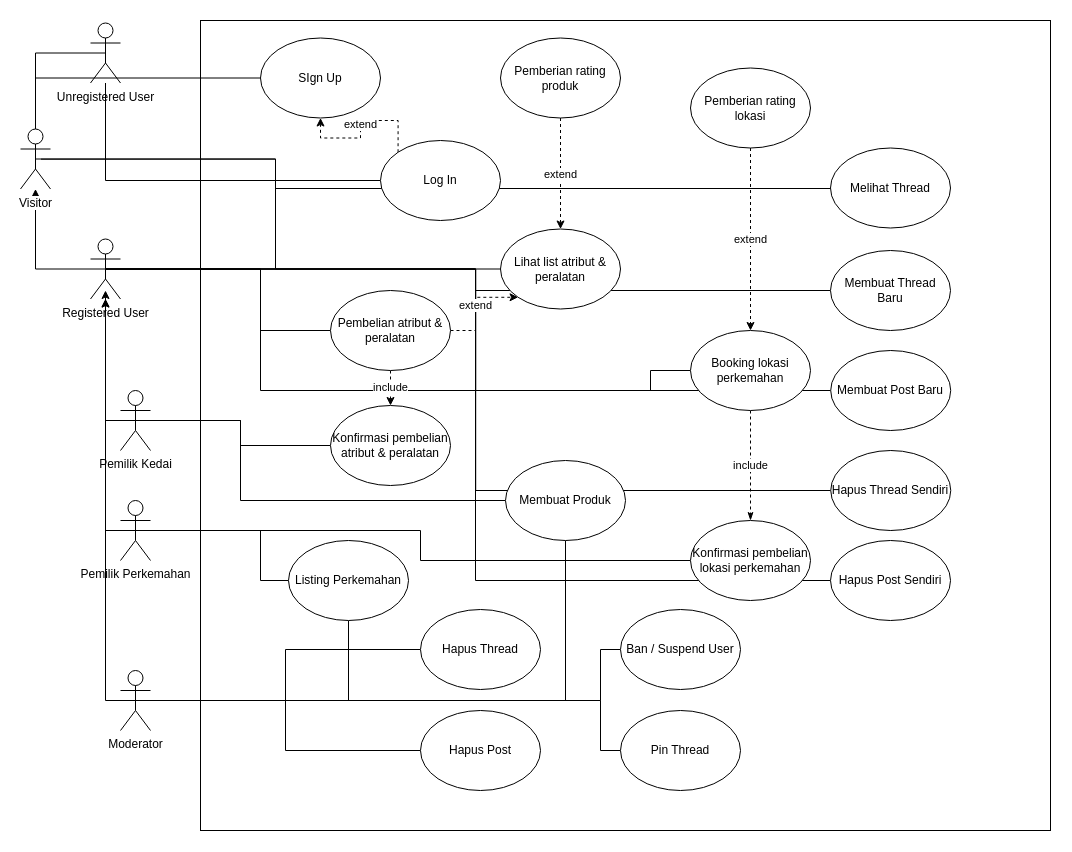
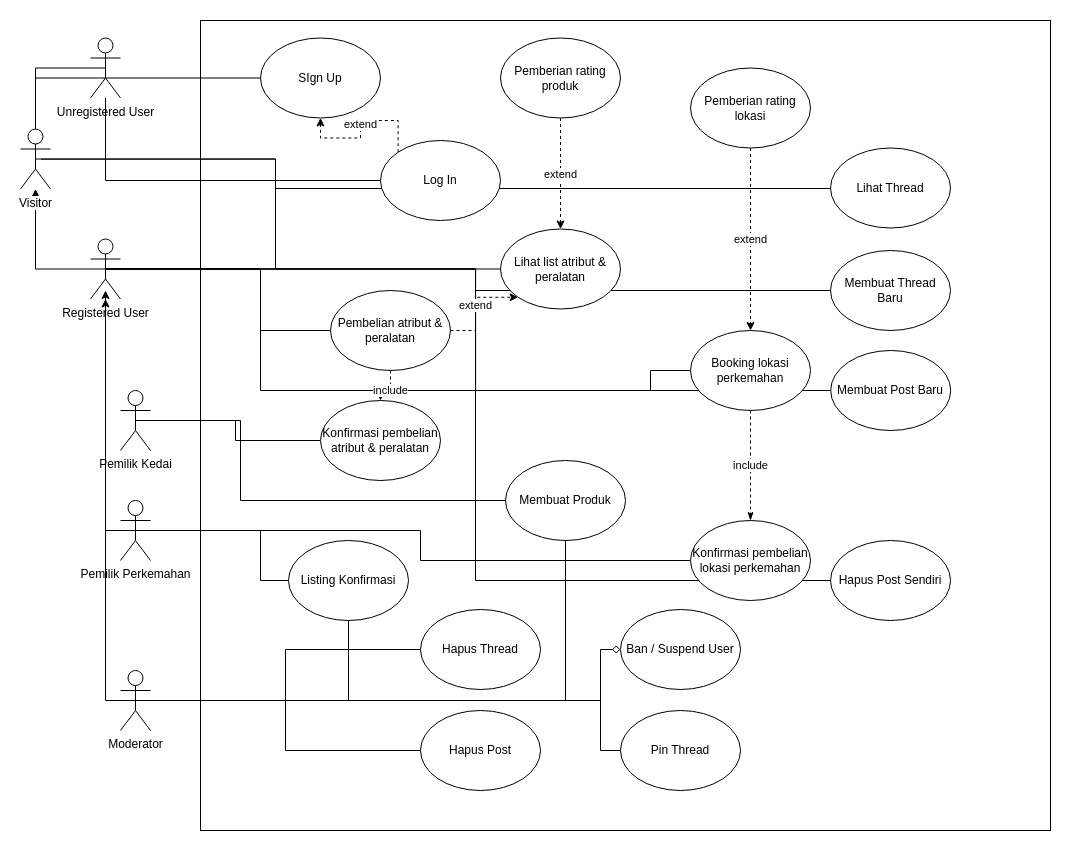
  <mxCell id="0" />
  <mxCell id="1" parent="0" />
  <mxCell id="2" value="" style="rounded=0;whiteSpace=wrap;html=1;" parent="1" vertex="1"><mxGeometry x="200" y="20" width="850" height="810" as="geometry" /></mxCell>
  <mxCell id="3" value="" style="edgeStyle=orthogonalEdgeStyle;rounded=0;orthogonalLoop=1;jettySize=auto;html=1;exitX=0.5;exitY=0.5;exitDx=0;exitDy=0;exitPerimeter=0;" parent="1" source="12" target="6" edge="1"><mxGeometry relative="1" as="geometry" /></mxCell>
  <mxCell id="4" style="edgeStyle=orthogonalEdgeStyle;rounded=0;orthogonalLoop=1;jettySize=auto;html=1;exitX=0.5;exitY=0.5;exitDx=0;exitDy=0;exitPerimeter=0;entryX=0;entryY=0.5;entryDx=0;entryDy=0;endArrow=none;endFill=0;" parent="1" source="6" target="25" edge="1"><mxGeometry relative="1" as="geometry" /></mxCell>
  <mxCell id="5" style="edgeStyle=orthogonalEdgeStyle;rounded=0;orthogonalLoop=1;jettySize=auto;html=1;exitX=0.5;exitY=0.5;exitDx=0;exitDy=0;exitPerimeter=0;endArrow=none;endFill=0;" edge="1" parent="1" target="51"><mxGeometry relative="1" as="geometry"><mxPoint x="40.471" y="158.647" as="sourcePoint" /><mxPoint x="855.004" y="188.059" as="targetPoint" /><Array as="points"><mxPoint x="275" y="159" /><mxPoint x="275" y="188" /></Array></mxGeometry></mxCell>
  <mxCell id="6" value="Visitor" style="shape=umlActor;verticalLabelPosition=bottom;labelBackgroundColor=#ffffff;verticalAlign=top;html=1;outlineConnect=0;" parent="1" vertex="1"><mxGeometry x="20" y="128.5" width="30" height="60" as="geometry" /></mxCell>
  <mxCell id="7" style="edgeStyle=orthogonalEdgeStyle;rounded=0;orthogonalLoop=1;jettySize=auto;html=1;exitX=0.5;exitY=0.5;exitDx=0;exitDy=0;exitPerimeter=0;entryX=0;entryY=0.5;entryDx=0;entryDy=0;endArrow=none;endFill=0;" parent="1" source="12" target="40" edge="1"><mxGeometry relative="1" as="geometry"><Array as="points"><mxPoint x="260" y="268" /><mxPoint x="260" y="390" /><mxPoint x="650" y="390" /></Array></mxGeometry></mxCell>
  <mxCell id="8" style="edgeStyle=orthogonalEdgeStyle;rounded=0;orthogonalLoop=1;jettySize=auto;html=1;exitX=0.5;exitY=0.5;exitDx=0;exitDy=0;exitPerimeter=0;endArrow=none;endFill=0;" edge="1" parent="1" source="12" target="52"><mxGeometry relative="1" as="geometry" /></mxCell>
  <mxCell id="9" style="edgeStyle=orthogonalEdgeStyle;rounded=0;orthogonalLoop=1;jettySize=auto;html=1;exitX=0.5;exitY=0.5;exitDx=0;exitDy=0;exitPerimeter=0;entryX=0;entryY=0.5;entryDx=0;entryDy=0;endArrow=none;endFill=0;" edge="1" parent="1" source="12" target="53"><mxGeometry relative="1" as="geometry" /></mxCell>
- <mxCell id="10" style="edgeStyle=orthogonalEdgeStyle;rounded=0;orthogonalLoop=1;jettySize=auto;html=1;exitX=0.5;exitY=0.5;exitDx=0;exitDy=0;exitPerimeter=0;entryX=0;entryY=0.5;entryDx=0;entryDy=0;endArrow=none;endFill=0;" edge="1" parent="1" source="12" target="54"><mxGeometry relative="1" as="geometry" /></mxCell>
  <mxCell id="11" style="edgeStyle=orthogonalEdgeStyle;rounded=0;orthogonalLoop=1;jettySize=auto;html=1;exitX=0.5;exitY=0.5;exitDx=0;exitDy=0;exitPerimeter=0;entryX=0;entryY=0.5;entryDx=0;entryDy=0;endArrow=none;endFill=0;" edge="1" parent="1" source="12" target="55"><mxGeometry relative="1" as="geometry" /></mxCell>
  <mxCell id="12" value="Registered User" style="shape=umlActor;verticalLabelPosition=bottom;labelBackgroundColor=#ffffff;verticalAlign=top;html=1;outlineConnect=0;" parent="1" vertex="1"><mxGeometry x="90" y="238.5" width="30" height="60" as="geometry" /></mxCell>
  <mxCell id="13" style="edgeStyle=orthogonalEdgeStyle;rounded=0;orthogonalLoop=1;jettySize=auto;html=1;exitX=0.5;exitY=0.5;exitDx=0;exitDy=0;exitPerimeter=0;endArrow=none;" parent="1" source="14" target="6" edge="1"><mxGeometry relative="1" as="geometry" /></mxCell>
- <mxCell id="14" value="Unregistered User" style="shape=umlActor;verticalLabelPosition=bottom;labelBackgroundColor=#ffffff;verticalAlign=top;html=1;outlineConnect=0;" parent="1" vertex="1"><mxGeometry x="90" y="22.5" width="30" height="60" as="geometry" /></mxCell>
- <mxCell id="15" style="edgeStyle=orthogonalEdgeStyle;rounded=0;orthogonalLoop=1;jettySize=auto;html=1;exitX=0.5;exitY=0.5;exitDx=0;exitDy=0;exitPerimeter=0;" parent="1" source="16" target="12" edge="1"><mxGeometry relative="1" as="geometry"><Array as="points"><mxPoint x="105" y="420" /></Array></mxGeometry></mxCell>
+ <mxCell id="14" value="Unregistered User" style="shape=umlActor;verticalLabelPosition=bottom;labelBackgroundColor=#ffffff;verticalAlign=top;html=1;outlineConnect=0;" parent="1" vertex="1"><mxGeometry x="90" y="37.5" width="30" height="60" as="geometry" /></mxCell>
  <mxCell id="16" value="Pemilik Kedai" style="shape=umlActor;verticalLabelPosition=bottom;labelBackgroundColor=#ffffff;verticalAlign=top;html=1;outlineConnect=0;" parent="1" vertex="1"><mxGeometry x="120" y="390" width="30" height="60" as="geometry" /></mxCell>
  <mxCell id="17" style="edgeStyle=orthogonalEdgeStyle;rounded=0;orthogonalLoop=1;jettySize=auto;html=1;exitX=0.5;exitY=0.5;exitDx=0;exitDy=0;exitPerimeter=0;" parent="1" source="18" target="12" edge="1"><mxGeometry relative="1" as="geometry"><Array as="points"><mxPoint x="105" y="530" /></Array></mxGeometry></mxCell>
  <mxCell id="18" value="Pemilik Perkemahan" style="shape=umlActor;verticalLabelPosition=bottom;labelBackgroundColor=#ffffff;verticalAlign=top;html=1;outlineConnect=0;" parent="1" vertex="1"><mxGeometry x="120" y="500" width="30" height="60" as="geometry" /></mxCell>
  <mxCell id="19" style="edgeStyle=orthogonalEdgeStyle;rounded=0;orthogonalLoop=1;jettySize=auto;html=1;exitX=0;exitY=0.5;exitDx=0;exitDy=0;endArrow=none;endFill=0;" parent="1" source="20" target="6" edge="1"><mxGeometry relative="1" as="geometry" /></mxCell>
  <mxCell id="20" value="SIgn Up" style="ellipse;whiteSpace=wrap;html=1;" parent="1" vertex="1"><mxGeometry x="260" y="37.5" width="120" height="80" as="geometry" /></mxCell>
  <mxCell id="21" style="edgeStyle=orthogonalEdgeStyle;rounded=0;orthogonalLoop=1;jettySize=auto;html=1;exitX=0;exitY=0.5;exitDx=0;exitDy=0;endArrow=none;endFill=0;" parent="1" source="23" target="14" edge="1"><mxGeometry relative="1" as="geometry" /></mxCell>
  <mxCell id="22" value="extend" style="edgeStyle=orthogonalEdgeStyle;rounded=0;orthogonalLoop=1;jettySize=auto;html=1;exitX=0;exitY=0;exitDx=0;exitDy=0;endArrow=classic;endFill=1;dashed=1;" parent="1" source="23" target="20" edge="1"><mxGeometry relative="1" as="geometry" /></mxCell>
  <mxCell id="23" value="Log In" style="ellipse;whiteSpace=wrap;html=1;" parent="1" vertex="1"><mxGeometry x="380" y="140" width="120" height="80" as="geometry" /></mxCell>
  <mxCell id="24" value="extend" style="edgeStyle=orthogonalEdgeStyle;rounded=0;orthogonalLoop=1;jettySize=auto;html=1;endArrow=classic;endFill=1;entryX=0;entryY=1;entryDx=0;entryDy=0;dashed=1;" parent="1" source="30" target="25" edge="1"><mxGeometry relative="1" as="geometry" /></mxCell>
  <mxCell id="25" value="Lihat list atribut &amp;amp; peralatan" style="ellipse;whiteSpace=wrap;html=1;" parent="1" vertex="1"><mxGeometry x="500" y="228.5" width="120" height="80" as="geometry" /></mxCell>
  <mxCell id="26" value="extend" style="edgeStyle=orthogonalEdgeStyle;rounded=0;orthogonalLoop=1;jettySize=auto;html=1;exitX=0.5;exitY=1;exitDx=0;exitDy=0;entryX=0.5;entryY=0;entryDx=0;entryDy=0;dashed=1;endArrow=classic;endFill=1;" parent="1" source="27" target="25" edge="1"><mxGeometry relative="1" as="geometry" /></mxCell>
  <mxCell id="27" value="Pemberian rating produk" style="ellipse;whiteSpace=wrap;html=1;" parent="1" vertex="1"><mxGeometry x="500" y="37.5" width="120" height="80" as="geometry" /></mxCell>
  <mxCell id="28" style="edgeStyle=orthogonalEdgeStyle;rounded=0;orthogonalLoop=1;jettySize=auto;html=1;exitX=0;exitY=0.5;exitDx=0;exitDy=0;entryX=0.5;entryY=0.5;entryDx=0;entryDy=0;entryPerimeter=0;endArrow=none;endFill=0;" parent="1" source="30" target="12" edge="1"><mxGeometry relative="1" as="geometry"><Array as="points"><mxPoint x="260" y="330" /><mxPoint x="260" y="268" /></Array></mxGeometry></mxCell>
  <mxCell id="29" value="include" style="edgeStyle=orthogonalEdgeStyle;rounded=0;orthogonalLoop=1;jettySize=auto;html=1;exitX=0.5;exitY=1;exitDx=0;exitDy=0;dashed=1;endArrow=classic;endFill=1;" parent="1" source="30" target="44" edge="1"><mxGeometry relative="1" as="geometry" /></mxCell>
  <mxCell id="30" value="Pembelian atribut &amp;amp; peralatan" style="ellipse;whiteSpace=wrap;html=1;" parent="1" vertex="1"><mxGeometry x="330" y="290" width="120" height="80" as="geometry" /></mxCell>
  <mxCell id="31" style="edgeStyle=orthogonalEdgeStyle;rounded=0;orthogonalLoop=1;jettySize=auto;html=1;exitX=0.5;exitY=0.5;exitDx=0;exitDy=0;exitPerimeter=0;endArrow=classic;endFill=1;" parent="1" edge="1" source="38"><mxGeometry relative="1" as="geometry"><mxPoint x="105" y="290" as="targetPoint" /><mxPoint x="130.529" y="618.647" as="sourcePoint" /><Array as="points"><mxPoint x="105" y="700" /></Array></mxGeometry></mxCell>
  <mxCell id="32" style="edgeStyle=orthogonalEdgeStyle;rounded=0;orthogonalLoop=1;jettySize=auto;html=1;exitX=0.5;exitY=0.5;exitDx=0;exitDy=0;exitPerimeter=0;endArrow=none;endFill=0;" edge="1" parent="1" source="38" target="50"><mxGeometry relative="1" as="geometry" /></mxCell>
  <mxCell id="33" style="edgeStyle=orthogonalEdgeStyle;rounded=0;orthogonalLoop=1;jettySize=auto;html=1;exitX=0.5;exitY=0.5;exitDx=0;exitDy=0;exitPerimeter=0;entryX=0.5;entryY=1;entryDx=0;entryDy=0;endArrow=none;endFill=0;" edge="1" parent="1" source="38" target="48"><mxGeometry relative="1" as="geometry" /></mxCell>
  <mxCell id="34" style="edgeStyle=orthogonalEdgeStyle;rounded=0;orthogonalLoop=1;jettySize=auto;html=1;exitX=0.5;exitY=0.5;exitDx=0;exitDy=0;exitPerimeter=0;endArrow=none;endFill=0;" edge="1" parent="1" source="38" target="56"><mxGeometry relative="1" as="geometry" /></mxCell>
  <mxCell id="35" style="edgeStyle=orthogonalEdgeStyle;rounded=0;orthogonalLoop=1;jettySize=auto;html=1;exitX=0.5;exitY=0.5;exitDx=0;exitDy=0;exitPerimeter=0;endArrow=none;endFill=0;" edge="1" parent="1" source="38" target="57"><mxGeometry relative="1" as="geometry" /></mxCell>
- <mxCell id="36" style="edgeStyle=orthogonalEdgeStyle;rounded=0;orthogonalLoop=1;jettySize=auto;html=1;exitX=0.5;exitY=0.5;exitDx=0;exitDy=0;exitPerimeter=0;endArrow=none;endFill=0;" edge="1" parent="1" source="38" target="58"><mxGeometry relative="1" as="geometry"><Array as="points"><mxPoint x="600" y="700" /><mxPoint x="600" y="649" /></Array></mxGeometry></mxCell>
+ <mxCell id="36" style="edgeStyle=orthogonalEdgeStyle;rounded=0;orthogonalLoop=1;jettySize=auto;html=1;exitX=0.5;exitY=0.5;exitDx=0;exitDy=0;exitPerimeter=0;endArrow=diamond;endFill=0;" edge="1" parent="1" source="38" target="58"><mxGeometry relative="1" as="geometry"><Array as="points"><mxPoint x="600" y="700" /><mxPoint x="600" y="649" /></Array></mxGeometry></mxCell>
  <mxCell id="37" style="edgeStyle=orthogonalEdgeStyle;rounded=0;orthogonalLoop=1;jettySize=auto;html=1;exitX=0.5;exitY=0.5;exitDx=0;exitDy=0;exitPerimeter=0;entryX=0;entryY=0.5;entryDx=0;entryDy=0;endArrow=none;endFill=0;" edge="1" parent="1" source="38" target="59"><mxGeometry relative="1" as="geometry"><Array as="points"><mxPoint x="600" y="700" /><mxPoint x="600" y="750" /></Array></mxGeometry></mxCell>
  <mxCell id="38" value="Moderator" style="shape=umlActor;verticalLabelPosition=bottom;labelBackgroundColor=#ffffff;verticalAlign=top;html=1;outlineConnect=0;" parent="1" vertex="1"><mxGeometry x="120" y="670" width="30" height="60" as="geometry" /></mxCell>
  <mxCell id="39" value="include" style="edgeStyle=orthogonalEdgeStyle;rounded=0;orthogonalLoop=1;jettySize=auto;html=1;exitX=0.5;exitY=1;exitDx=0;exitDy=0;endArrow=classicThin;endFill=1;dashed=1;" parent="1" source="40" target="46" edge="1"><mxGeometry relative="1" as="geometry" /></mxCell>
  <mxCell id="40" value="Booking lokasi perkemahan" style="ellipse;whiteSpace=wrap;html=1;" parent="1" vertex="1"><mxGeometry x="690" y="330" width="120" height="80" as="geometry" /></mxCell>
  <mxCell id="41" value="extend" style="edgeStyle=orthogonalEdgeStyle;rounded=0;orthogonalLoop=1;jettySize=auto;html=1;exitX=0.5;exitY=1;exitDx=0;exitDy=0;endArrow=classic;endFill=1;dashed=1;" parent="1" source="42" target="40" edge="1"><mxGeometry relative="1" as="geometry" /></mxCell>
  <mxCell id="42" value="Pemberian rating lokasi" style="ellipse;whiteSpace=wrap;html=1;" parent="1" vertex="1"><mxGeometry x="690" y="67.5" width="120" height="80" as="geometry" /></mxCell>
  <mxCell id="43" style="edgeStyle=orthogonalEdgeStyle;rounded=0;orthogonalLoop=1;jettySize=auto;html=1;exitX=0;exitY=0.5;exitDx=0;exitDy=0;entryX=0.5;entryY=0.5;entryDx=0;entryDy=0;entryPerimeter=0;endArrow=none;endFill=0;" parent="1" source="44" target="16" edge="1"><mxGeometry relative="1" as="geometry" /></mxCell>
- <mxCell id="44" value="Konfirmasi pembelian atribut &amp;amp; peralatan" style="ellipse;whiteSpace=wrap;html=1;" parent="1" vertex="1"><mxGeometry x="330" y="405" width="120" height="80" as="geometry" /></mxCell>
+ <mxCell id="44" value="Konfirmasi pembelian atribut &amp;amp; peralatan" style="ellipse;whiteSpace=wrap;html=1;" parent="1" vertex="1"><mxGeometry x="320" y="400" width="120" height="80" as="geometry" /></mxCell>
  <mxCell id="45" style="edgeStyle=orthogonalEdgeStyle;rounded=0;orthogonalLoop=1;jettySize=auto;html=1;exitX=0;exitY=0.5;exitDx=0;exitDy=0;entryX=0.5;entryY=0.5;entryDx=0;entryDy=0;entryPerimeter=0;endArrow=none;endFill=0;" parent="1" source="46" target="18" edge="1"><mxGeometry relative="1" as="geometry" /></mxCell>
  <mxCell id="46" value="Konfirmasi pembelian lokasi perkemahan" style="ellipse;whiteSpace=wrap;html=1;" parent="1" vertex="1"><mxGeometry x="690" y="520" width="120" height="80" as="geometry" /></mxCell>
  <mxCell id="47" style="edgeStyle=orthogonalEdgeStyle;rounded=0;orthogonalLoop=1;jettySize=auto;html=1;exitX=0;exitY=0.5;exitDx=0;exitDy=0;entryX=0.5;entryY=0.5;entryDx=0;entryDy=0;entryPerimeter=0;endArrow=none;endFill=0;" parent="1" source="48" target="16" edge="1"><mxGeometry relative="1" as="geometry"><Array as="points"><mxPoint x="240" y="500" /><mxPoint x="240" y="420" /></Array></mxGeometry></mxCell>
  <mxCell id="48" value="Membuat Produk " style="ellipse;whiteSpace=wrap;html=1;" parent="1" vertex="1"><mxGeometry x="505" y="460" width="120" height="80" as="geometry" /></mxCell>
  <mxCell id="49" style="edgeStyle=orthogonalEdgeStyle;rounded=0;orthogonalLoop=1;jettySize=auto;html=1;exitX=0;exitY=0.5;exitDx=0;exitDy=0;entryX=0.5;entryY=0.5;entryDx=0;entryDy=0;entryPerimeter=0;endArrow=none;endFill=0;" parent="1" source="50" target="18" edge="1"><mxGeometry relative="1" as="geometry"><Array as="points"><mxPoint x="260" y="580" /><mxPoint x="260" y="530" /></Array></mxGeometry></mxCell>
- <mxCell id="50" value="Listing Perkemahan" style="ellipse;whiteSpace=wrap;html=1;" parent="1" vertex="1"><mxGeometry x="288" y="540" width="120" height="80" as="geometry" /></mxCell>
- <mxCell id="51" value="Melihat Thread" style="ellipse;whiteSpace=wrap;html=1;" vertex="1" parent="1"><mxGeometry x="830" y="147.5" width="120" height="80" as="geometry" /></mxCell>
+ <mxCell id="50" value="Listing Konfirmasi" style="ellipse;whiteSpace=wrap;html=1;" parent="1" vertex="1"><mxGeometry x="288" y="540" width="120" height="80" as="geometry" /></mxCell>
+ <mxCell id="51" value="Lihat Thread" style="ellipse;whiteSpace=wrap;html=1;" vertex="1" parent="1"><mxGeometry x="830" y="147.5" width="120" height="80" as="geometry" /></mxCell>
  <mxCell id="52" value="Membuat Thread Baru" style="ellipse;whiteSpace=wrap;html=1;" vertex="1" parent="1"><mxGeometry x="830" y="250" width="120" height="80" as="geometry" /></mxCell>
  <mxCell id="53" value="Membuat Post Baru" style="ellipse;whiteSpace=wrap;html=1;" vertex="1" parent="1"><mxGeometry x="830.206" y="350" width="120" height="80" as="geometry" /></mxCell>
- <mxCell id="54" value="Hapus Thread Sendiri" style="ellipse;whiteSpace=wrap;html=1;" vertex="1" parent="1"><mxGeometry x="830.265" y="450" width="120" height="80" as="geometry" /></mxCell>
  <mxCell id="55" value="Hapus Post Sendiri" style="ellipse;whiteSpace=wrap;html=1;" vertex="1" parent="1"><mxGeometry x="830.029" y="540" width="120" height="80" as="geometry" /></mxCell>
  <mxCell id="56" value="Hapus Thread" style="ellipse;whiteSpace=wrap;html=1;" vertex="1" parent="1"><mxGeometry x="420" y="609" width="120" height="80" as="geometry" /></mxCell>
  <mxCell id="57" value="Hapus Post" style="ellipse;whiteSpace=wrap;html=1;" vertex="1" parent="1"><mxGeometry x="420" y="710" width="120" height="80" as="geometry" /></mxCell>
  <mxCell id="58" value="Ban / Suspend User" style="ellipse;whiteSpace=wrap;html=1;" vertex="1" parent="1"><mxGeometry x="620" y="609" width="120" height="80" as="geometry" /></mxCell>
  <mxCell id="59" value="Pin Thread" style="ellipse;whiteSpace=wrap;html=1;" vertex="1" parent="1"><mxGeometry x="620" y="710" width="120" height="80" as="geometry" /></mxCell>
